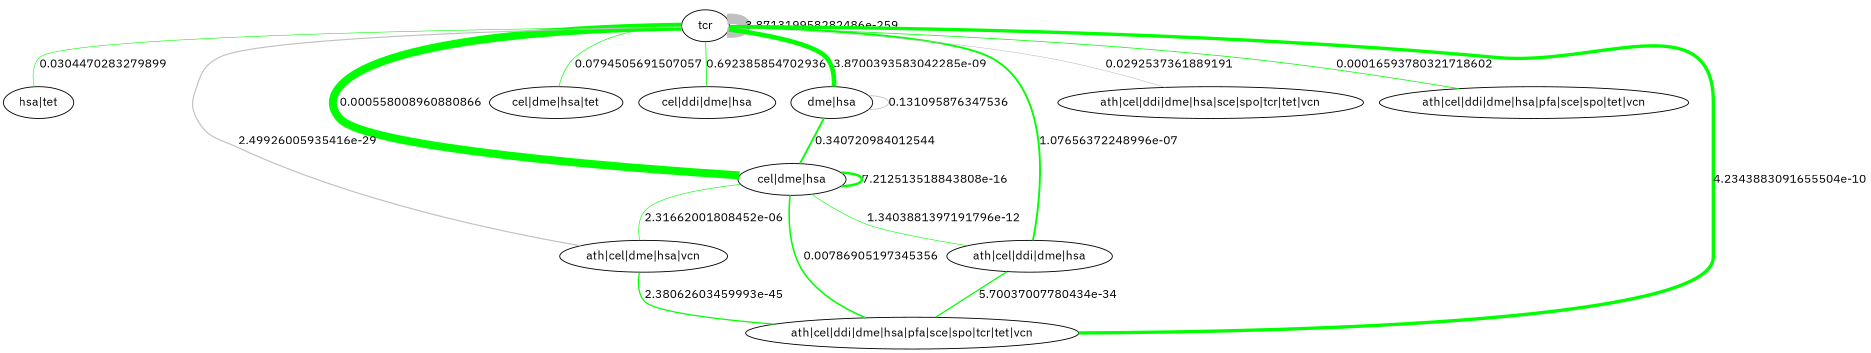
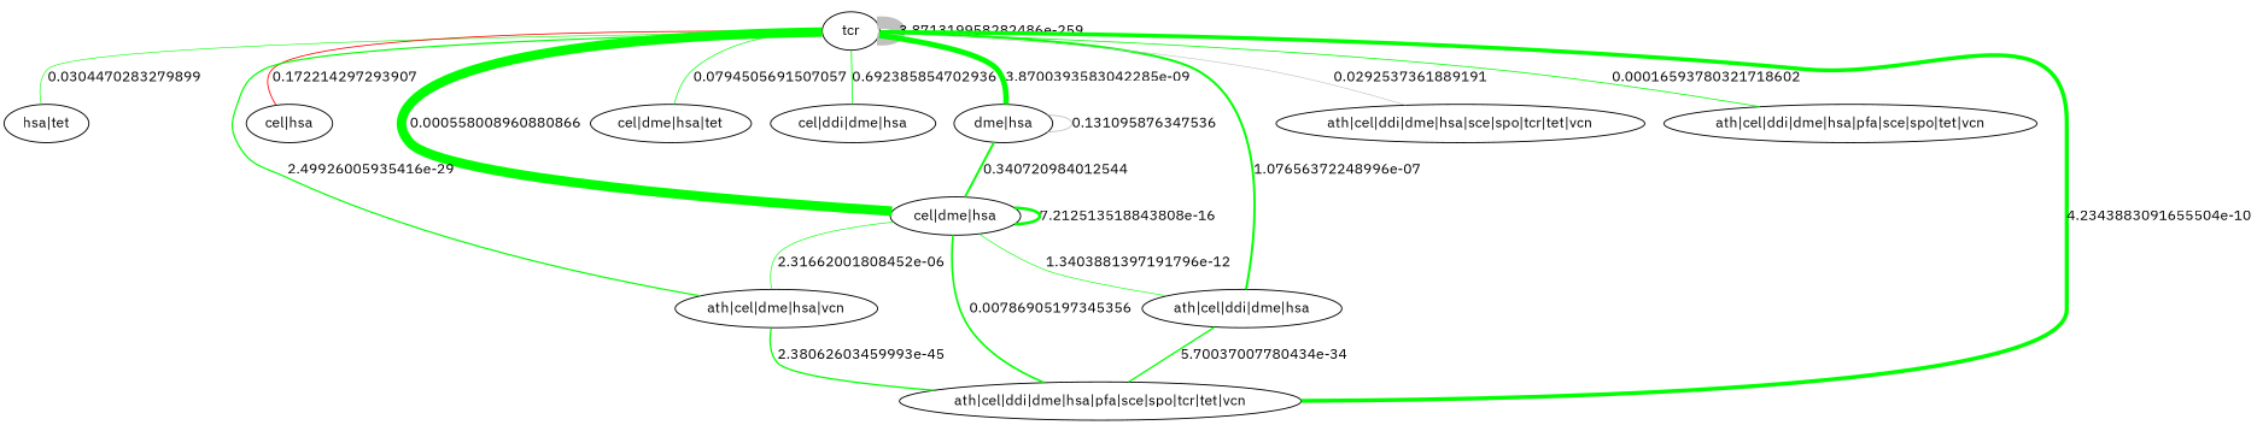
  graph {
    fontname="IBM Plex Sans"
    node [fontname="IBM Plex Sans"]
    edge [A="---------+--------" B="-+--+-++-++-+-++++" PROF_A="-+--+-++-++-+-++++" PROF_Q="---------+--------" color=green fontname="IBM Plex Sans" nab=159 penwidth=0.8935094127563923 style=solid taxa_A="ath|cel|ddi|dme|hsa|pfa|sce|spo|tcr|tet|vcn" taxa_Q=hsa taxonomy_A=eukar taxonomy_Q=eukar]
    n1 [label=tcr]
    "hsa|tet"
    "dme|hsa"
+   "cel|hsa"
    "cel|dme|hsa"
    "cel|dme|hsa|tet"
    "cel|ddi|dme|hsa"
    "ath|cel|dme|hsa|vcn"
    "ath|cel|ddi|dme|hsa"
    "ath|cel|ddi|dme|hsa|sce|spo|tcr|tet|vcn"
    "ath|cel|ddi|dme|hsa|pfa|sce|spo|tet|vcn"
    "ath|cel|ddi|dme|hsa|pfa|sce|spo|tcr|tet|vcn"
    n1 -- n1 [B="---------+--------" PROF_A="---------+--------" color=grey expected_nab=3433.2935 label="3.871319958282486e-259" nab=2084 penwidth=11.711154818769318 taxa_A=hsa]
    n1 -- "hsa|tet" [B="---------+------+-" PROF_A="---------+------+-" expected_nab=136.6609 label=0.0304470283279899 nab=116 penwidth=0.6518685023883113 taxa_A="hsa|tet"]
    n1 -- "dme|hsa" [B="-------+-+--------" PROF_A="-------+-+--------" expected_nab=794.4965 label="3.8700393583042285e-09" nab=929 penwidth=5.220567575161562 taxa_A="dme|hsa"]
+   n1 -- "cel|hsa" [B="----+----+--------" PROF_A="----+----+--------" color=red expected_nab=145.3575 label=0.172214297293907 taxa_A="cel|hsa"]
    n1 -- "cel|dme|hsa" [B="----+--+-+--------" PROF_A="----+--+-+--------" expected_nab=1504.2012 label=0.000558008960880866 nab=1608 penwidth=9.036246136555212 taxa_A="cel|dme|hsa"]
    n1 -- "cel|dme|hsa|tet" [B="----+--+-+------+-" PROF_A="----+--+-+------+-" expected_nab=150.6375 label=0.0794505691507057 nab=133 penwidth=0.7474009553245293 taxa_A="cel|dme|hsa|tet"]
    n1 -- "cel|ddi|dme|hsa" [B="----+-++-+--------" PROF_A="----+-++-+--------" expected_nab=154.9858 label=0.692385854702936 taxa_A="cel|ddi|dme|hsa"]
-   n1 -- "ath|cel|dme|hsa|vcn" [B="-+--+--+-+-------+" PROF_A="-+--+--+-+-------+" color=grey expected_nab=406.2555 label="2.49926005935416e-29" nab=232 penwidth=1.3037370047766226 taxa_A="ath|cel|dme|hsa|vcn"]
+   n1 -- "ath|cel|dme|hsa|vcn" [B="-+--+--+-+-------+" PROF_A="-+--+--+-+-------+" expected_nab=406.2555 label="2.49926005935416e-29" nab=232 penwidth=1.3037370047766226 taxa_A="ath|cel|dme|hsa|vcn"]
    n1 -- "ath|cel|ddi|dme|hsa" [B="-+--+-++-+--------" PROF_A="-+--+-++-+--------" expected_nab=472.1012 label="1.07656372248996e-07" nab=380 penwidth=2.135431300927227 taxa_A="ath|cel|ddi|dme|hsa"]
    n1 -- "ath|cel|ddi|dme|hsa|sce|spo|tcr|tet|vcn" [B="-+--+-++-+--+-++++" PROF_A="-+--+-++-+--+-++++" color=grey expected_nab=137.9032 label=0.0292537361889191 nab=117 penwidth=0.6574880584433829 taxa_A="ath|cel|ddi|dme|hsa|sce|spo|tcr|tet|vcn"]
    n1 -- "ath|cel|ddi|dme|hsa|pfa|sce|spo|tet|vcn" [B="-+--+-++-++-+-+-++" PROF_A="-+--+-++-++-+-+-++" expected_nab=196.6053 label=0.00016593780321718602 nab=154 penwidth=0.865411632481034 taxa_A="ath|cel|ddi|dme|hsa|pfa|sce|spo|tet|vcn"]
    n1 -- "ath|cel|ddi|dme|hsa|pfa|sce|spo|tcr|tet|vcn" [expected_nab=813.1321 label="4.2343883091655504e-10" nab=673 penwidth=3.78196122506322]
    "dme|hsa" -- "dme|hsa" [A="-------+-+--------" B="-------+-+--------" PROF_A="-------+-+--------" PROF_Q="-------+-+--------" color=grey expected_nab=183.854 label=0.131095876347536 nab=165 penwidth=0.9272267490868222 taxa_A="dme|hsa" taxa_Q="dme|hsa"]
    "dme|hsa" -- "cel|dme|hsa" [A="-------+-+--------" B="----+--+-+--------" PROF_A="----+--+-+--------" PROF_Q="-------+-+--------" expected_nab=348.0864 label=0.340720984012544 nab=364 penwidth=2.04551840404608 taxa_A="cel|dme|hsa" taxa_Q="dme|hsa"]
    "cel|dme|hsa" -- "cel|dme|hsa" [A="----+--+-+--------" B="----+--+-+--------" PROF_A="----+--+-+--------" PROF_Q="----+--+-+--------" expected_nab=659.0236 label="7.212513518843808e-16" nab=486 penwidth=2.7311042427648218 taxa_A="cel|dme|hsa" taxa_Q="cel|dme|hsa"]
    "cel|dme|hsa" -- "ath|cel|dme|hsa|vcn" [A="----+--+-+--------" B="-+--+--+-+-------+" PROF_A="-+--+--+-+-------+" PROF_Q="----+--+-+--------" expected_nab=177.9894 label="2.31662001808452e-06" nab=123 penwidth=0.6912053947738129 taxa_A="ath|cel|dme|hsa|vcn" taxa_Q="cel|dme|hsa"]
    "cel|dme|hsa" -- "ath|cel|ddi|dme|hsa" [A="----+--+-+--------" B="-+--+-++-+--------" PROF_A="-+--+-++-+--------" PROF_Q="----+--+-+--------" expected_nab=206.8379 label="1.3403881397191796e-12" nab=120 penwidth=0.674346726608598 taxa_A="ath|cel|ddi|dme|hsa" taxa_Q="cel|dme|hsa"]
    "cel|dme|hsa" -- "ath|cel|ddi|dme|hsa|pfa|sce|spo|tcr|tet|vcn" [A="----+--+-+--------" PROF_Q="----+--+-+--------" expected_nab=356.251 label=0.00786905197345356 nab=312 penwidth=1.7533014891823546 taxa_Q="cel|dme|hsa"]
    "ath|cel|dme|hsa|vcn" -- "ath|cel|ddi|dme|hsa|pfa|sce|spo|tcr|tet|vcn" [A="-+--+--+-+-------+" PROF_Q="-+--+--+-+-------+" expected_nab=96.2165 label="2.38062603459993e-45" nab=249 penwidth=1.3992694577128408 taxa_Q="ath|cel|dme|hsa|vcn"]
    "ath|cel|ddi|dme|hsa" -- "ath|cel|ddi|dme|hsa|pfa|sce|spo|tcr|tet|vcn" [A="-+--+-++-+--------" PROF_Q="-+--+-++-+--------" expected_nab=111.8112 label="5.70037007780434e-34" nab=249 penwidth=1.3992694577128408 taxa_Q="ath|cel|ddi|dme|hsa"]
  }
